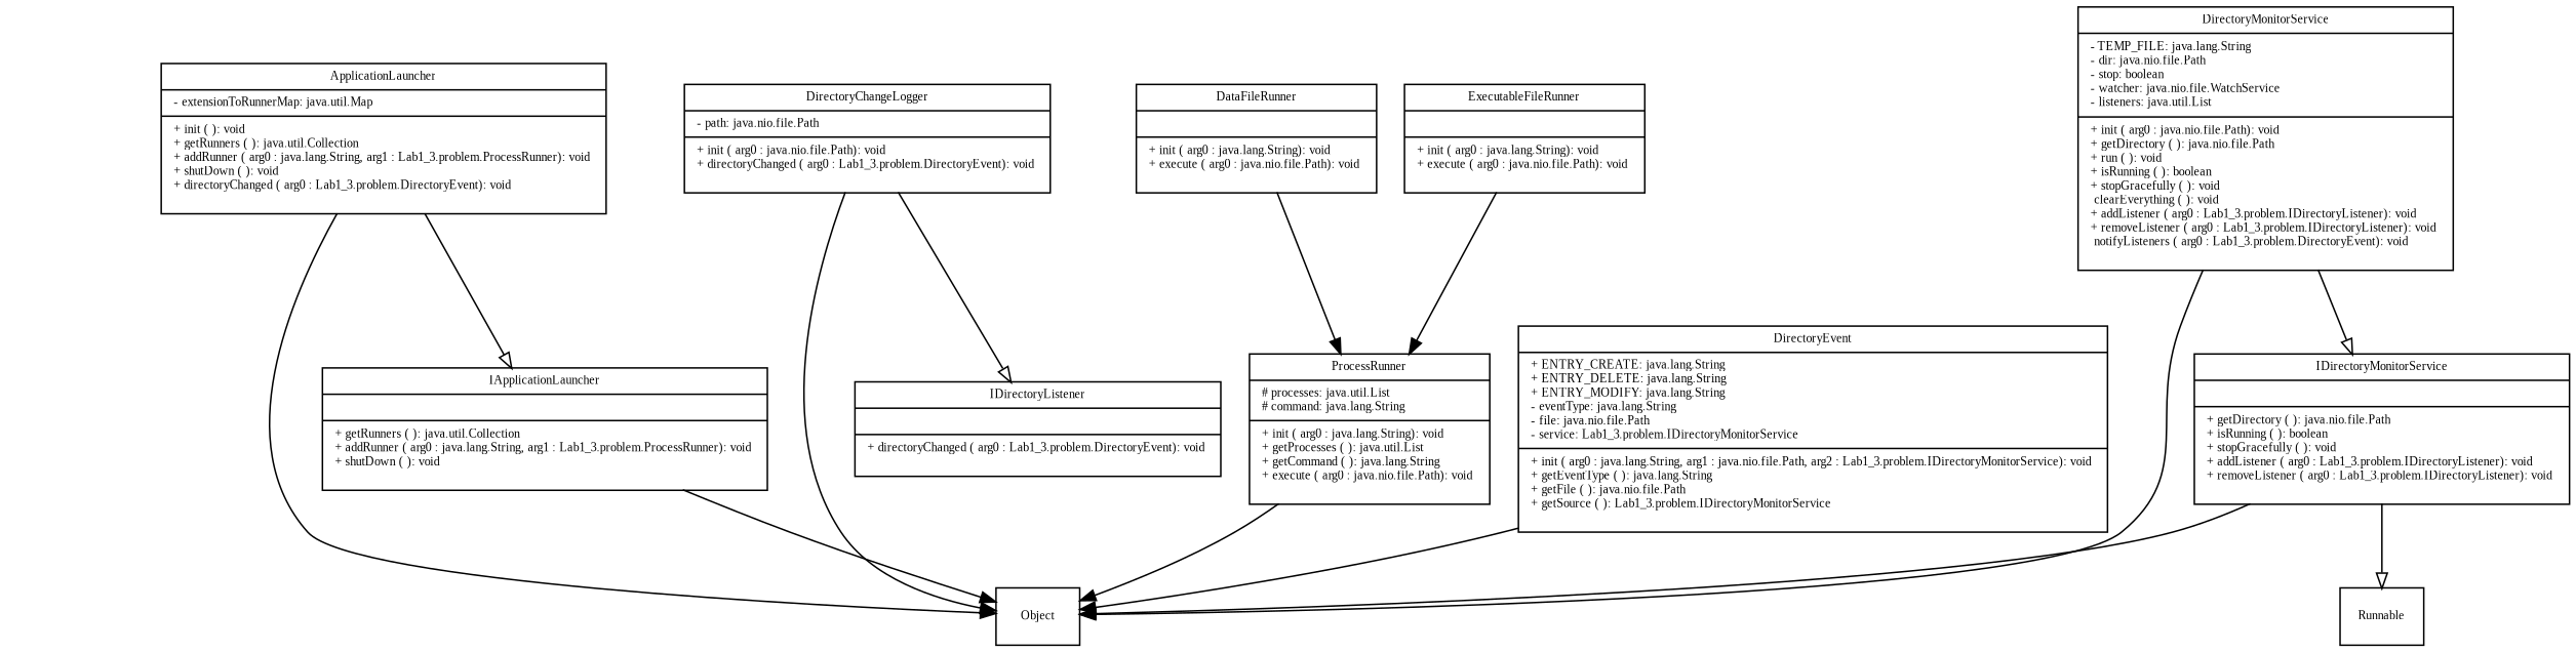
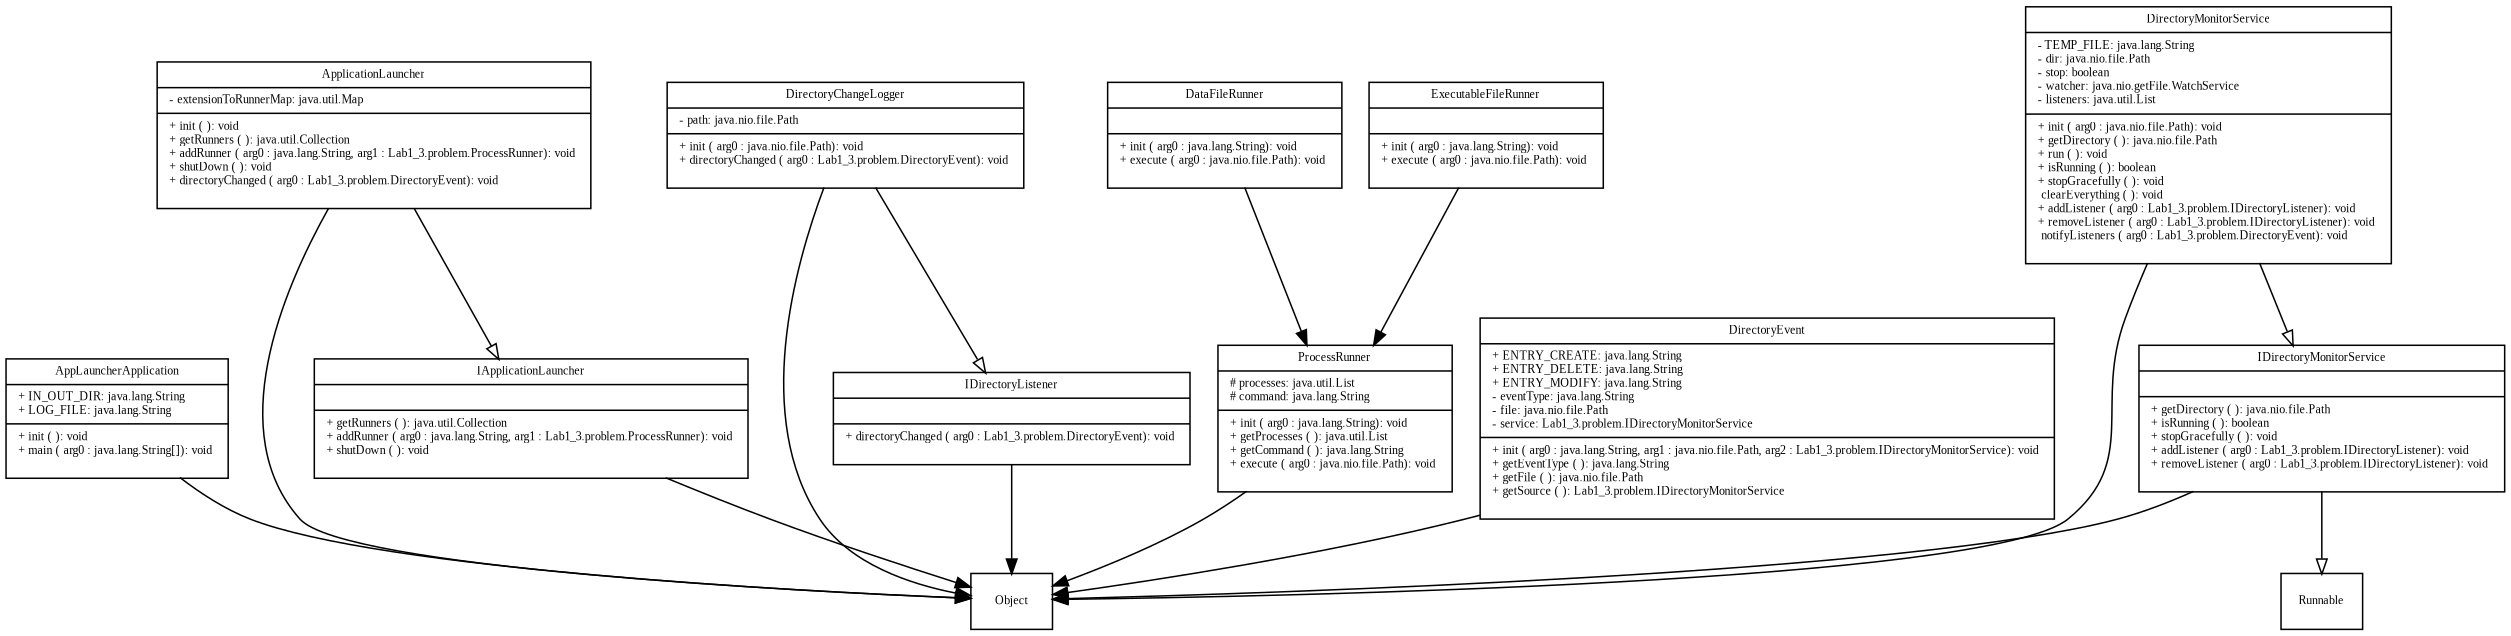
  digraph {
    fontname="Liberation Serif"
    fontsize=8
    node [fontname="Liberation Serif" fontsize=8 shape=record]
    edge [arrowhead=normal fontname="Liberation Serif" fontsize=8]
+   n1 [label=" { AppLauncherApplication|+ IN_OUT_DIR: java.lang.String \l+ LOG_FILE: java.lang.String \l|+ init ( ): void \l+ main ( arg0 : java.lang.String[]): void \l \n } "]
    Object
    n3 [label=" { ApplicationLauncher|- extensionToRunnerMap: java.util.Map \l|+ init ( ): void \l+ getRunners ( ): java.util.Collection \l+ addRunner ( arg0 : java.lang.String, arg1 : Lab1_3.problem.ProcessRunner): void \l+ shutDown ( ): void \l+ directoryChanged ( arg0 : Lab1_3.problem.DirectoryEvent): void \l \n } "]
    n4 [label=" { IApplicationLauncher||+ getRunners ( ): java.util.Collection \l+ addRunner ( arg0 : java.lang.String, arg1 : Lab1_3.problem.ProcessRunner): void \l+ shutDown ( ): void \l \n } "]
    n5 [label=" { IDirectoryListener||+ directoryChanged ( arg0 : Lab1_3.problem.DirectoryEvent): void \l \n } "]
    n6 [label=" { DataFileRunner||+ init ( arg0 : java.lang.String): void \l+ execute ( arg0 : java.nio.file.Path): void \l \n } "]
    n7 [label=" { ProcessRunner|# processes: java.util.List \l# command: java.lang.String \l|+ init ( arg0 : java.lang.String): void \l+ getProcesses ( ): java.util.List \l+ getCommand ( ): java.lang.String \l+ execute ( arg0 : java.nio.file.Path): void \l \n } "]
    n8 [label=" { DirectoryChangeLogger|- path: java.nio.file.Path \l|+ init ( arg0 : java.nio.file.Path): void \l+ directoryChanged ( arg0 : Lab1_3.problem.DirectoryEvent): void \l \n } "]
    n9 [label=" { DirectoryEvent|+ ENTRY_CREATE: java.lang.String \l+ ENTRY_DELETE: java.lang.String \l+ ENTRY_MODIFY: java.lang.String \l- eventType: java.lang.String \l- file: java.nio.file.Path \l- service: Lab1_3.problem.IDirectoryMonitorService \l|+ init ( arg0 : java.lang.String, arg1 : java.nio.file.Path, arg2 : Lab1_3.problem.IDirectoryMonitorService): void \l+ getEventType ( ): java.lang.String \l+ getFile ( ): java.nio.file.Path \l+ getSource ( ): Lab1_3.problem.IDirectoryMonitorService \l \n } "]
-   n10 [label=" { DirectoryMonitorService|- TEMP_FILE: java.lang.String \l- dir: java.nio.file.Path \l- stop: boolean \l- watcher: java.nio.file.WatchService \l- listeners: java.util.List \l|+ init ( arg0 : java.nio.file.Path): void \l+ getDirectory ( ): java.nio.file.Path \l+ run ( ): void \l+ isRunning ( ): boolean \l+ stopGracefully ( ): void \l clearEverything ( ): void \l+ addListener ( arg0 : Lab1_3.problem.IDirectoryListener): void \l+ removeListener ( arg0 : Lab1_3.problem.IDirectoryListener): void \l notifyListeners ( arg0 : Lab1_3.problem.DirectoryEvent): void \l \n } "]
+   n10 [label=" { DirectoryMonitorService|- TEMP_FILE: java.lang.String \l- dir: java.nio.file.Path \l- stop: boolean \l- watcher: java.nio.getFile.WatchService \l- listeners: java.util.List \l|+ init ( arg0 : java.nio.file.Path): void \l+ getDirectory ( ): java.nio.file.Path \l+ run ( ): void \l+ isRunning ( ): boolean \l+ stopGracefully ( ): void \l clearEverything ( ): void \l+ addListener ( arg0 : Lab1_3.problem.IDirectoryListener): void \l+ removeListener ( arg0 : Lab1_3.problem.IDirectoryListener): void \l notifyListeners ( arg0 : Lab1_3.problem.DirectoryEvent): void \l \n } "]
    n11 [label=" { IDirectoryMonitorService||+ getDirectory ( ): java.nio.file.Path \l+ isRunning ( ): boolean \l+ stopGracefully ( ): void \l+ addListener ( arg0 : Lab1_3.problem.IDirectoryListener): void \l+ removeListener ( arg0 : Lab1_3.problem.IDirectoryListener): void \l \n } "]
    Runnable
    n13 [label=" { ExecutableFileRunner||+ init ( arg0 : java.lang.String): void \l+ execute ( arg0 : java.nio.file.Path): void \l \n } "]
+   n1 -> Object
    n3 -> Object
    n3 -> n4 [arrowhead=empty]
    n4 -> Object
+   n5 -> Object
    n6 -> n7
    n7 -> Object
    n8 -> Object
    n8 -> n5 [arrowhead=empty]
    n9 -> Object
    n10 -> Object
    n10 -> n11 [arrowhead=empty]
    n11 -> Object
    n11 -> Runnable [arrowhead=empty]
    n13 -> n7
  }
